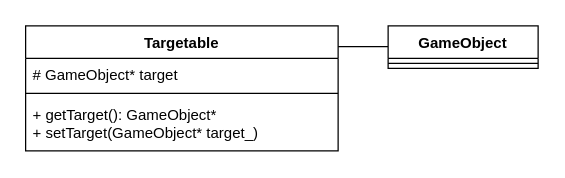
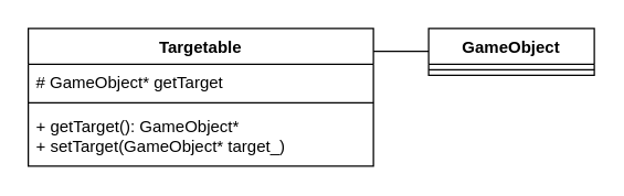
  <mxCell id="0" />
  <mxCell id="1" parent="0" />
  <mxCell id="2" value="Targetable" style="swimlane;fontStyle=1;align=center;verticalAlign=top;childLayout=stackLayout;horizontal=1;startSize=26;horizontalStack=0;resizeParent=1;resizeParentMax=0;resizeLast=0;collapsible=1;marginBottom=0;" parent="1" vertex="1"><mxGeometry x="20" y="20" width="250" height="100" as="geometry" /></mxCell>
- <mxCell id="3" value="# GameObject* target" style="text;strokeColor=none;fillColor=none;align=left;verticalAlign=top;spacingLeft=4;spacingRight=4;overflow=hidden;rotatable=0;points=[[0,0.5],[1,0.5]];portConstraint=eastwest;fontStyle=0" vertex="1" parent="2"><mxGeometry y="26" width="250" height="24" as="geometry" /></mxCell>
+ <mxCell id="3" value="# GameObject* getTarget" style="text;strokeColor=none;fillColor=none;align=left;verticalAlign=top;spacingLeft=4;spacingRight=4;overflow=hidden;rotatable=0;points=[[0,0.5],[1,0.5]];portConstraint=eastwest;fontStyle=0" vertex="1" parent="2"><mxGeometry y="26" width="250" height="24" as="geometry" /></mxCell>
  <mxCell id="4" value="" style="line;strokeWidth=1;fillColor=none;align=left;verticalAlign=middle;spacingTop=-1;spacingLeft=3;spacingRight=3;rotatable=0;labelPosition=right;points=[];portConstraint=eastwest;" parent="2" vertex="1"><mxGeometry y="50" width="250" height="8" as="geometry" /></mxCell>
  <mxCell id="5" value="+ getTarget(): GameObject*&#10;+ setTarget(GameObject* target_)" style="text;strokeColor=none;fillColor=none;align=left;verticalAlign=top;spacingLeft=4;spacingRight=4;overflow=hidden;rotatable=0;points=[[0,0.5],[1,0.5]];portConstraint=eastwest;fontStyle=0" parent="2" vertex="1"><mxGeometry y="58" width="250" height="42" as="geometry" /></mxCell>
  <mxCell id="6" value="" style="endArrow=none;html=1;" edge="1" parent="1"><mxGeometry width="50" height="50" relative="1" as="geometry"><mxPoint x="270" y="36.58" as="sourcePoint" /><mxPoint x="310" y="36.58" as="targetPoint" /></mxGeometry></mxCell>
  <mxCell id="7" value="GameObject" style="swimlane;fontStyle=1;align=center;verticalAlign=top;childLayout=stackLayout;horizontal=1;startSize=26;horizontalStack=0;resizeParent=1;resizeParentMax=0;resizeLast=0;collapsible=1;marginBottom=0;" vertex="1" parent="1"><mxGeometry x="310" y="20" width="120" height="34" as="geometry" /></mxCell>
  <mxCell id="8" value="" style="line;strokeWidth=1;fillColor=none;align=left;verticalAlign=middle;spacingTop=-1;spacingLeft=3;spacingRight=3;rotatable=0;labelPosition=right;points=[];portConstraint=eastwest;" vertex="1" parent="7"><mxGeometry y="26" width="120" height="8" as="geometry" /></mxCell>
